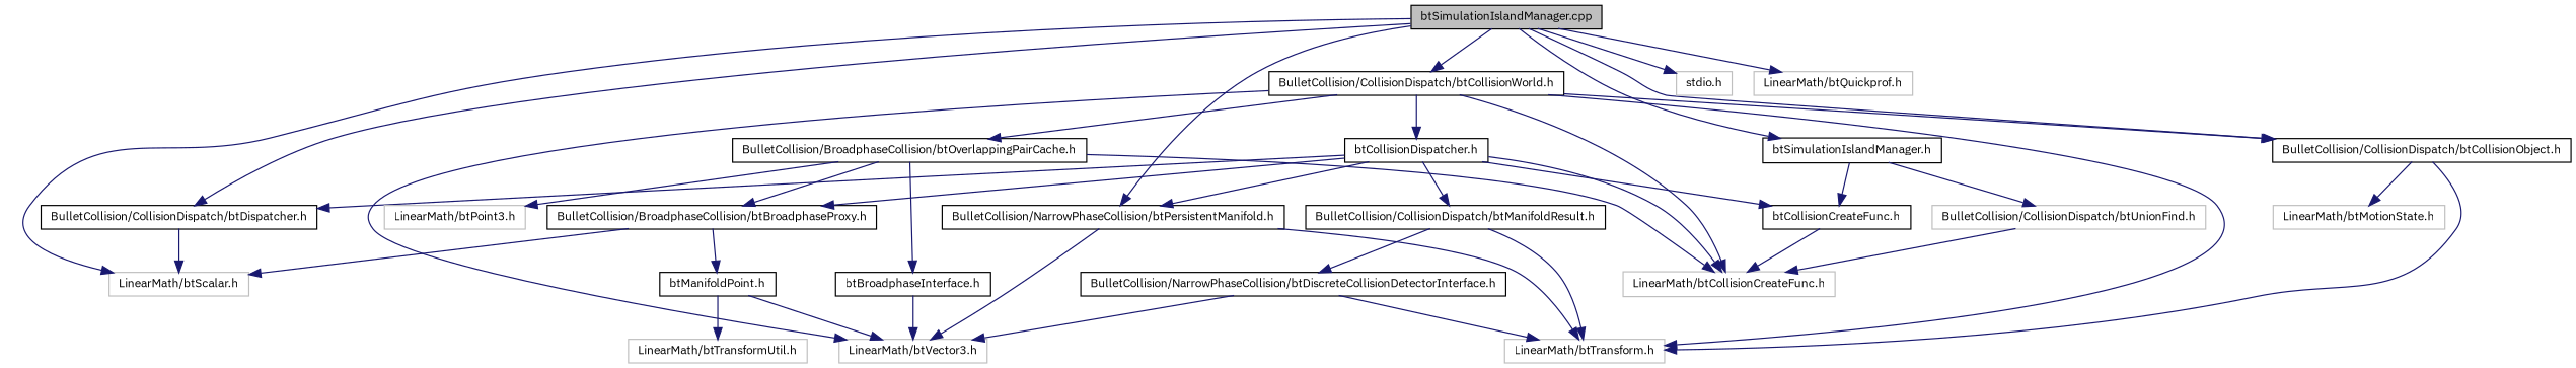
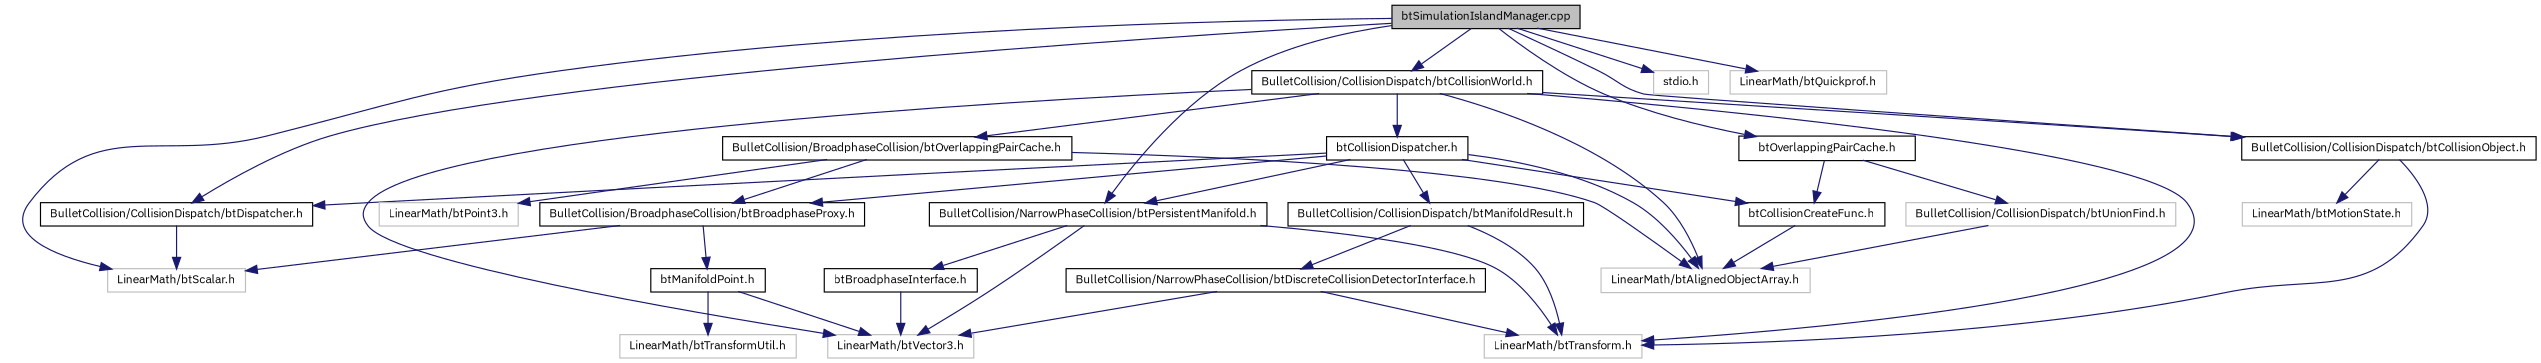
  digraph {
    fontname="IBM Plex Sans"
    node [color=black fillcolor=white fontname="IBM Plex Sans" fontsize=10 shape=record style=filled]
    edge [color=midnightblue fontname="IBM Plex Sans" fontsize=10 labelfontname=Helvetica labelfontsize=10 style=solid]
    n1 [fillcolor=grey75 fontcolor=black height=0.2 label="btSimulationIslandManager.cpp" width=0.4]
    n2 [color=grey75 height=0.2 label="LinearMath/btScalar.h" width=0.4]
-   n3 [height=0.2 label="btSimulationIslandManager.h" width=0.4]
+   n3 [height=0.2 label="btOverlappingPairCache.h" width=0.4]
    n4 [height=0.2 label="BulletCollision/CollisionDispatch/btDispatcher.h" width=0.4]
    n5 [height=0.2 label="BulletCollision/NarrowPhaseCollision/btPersistentManifold.h" width=0.4]
    n6 [height=0.2 label="BulletCollision/CollisionDispatch/btCollisionObject.h" width=0.4]
    n7 [height=0.2 label="BulletCollision/CollisionDispatch/btCollisionWorld.h" width=0.4]
    n8 [color=grey75 height=0.2 label="stdio.h" width=0.4]
    n9 [color=grey75 height=0.2 label="LinearMath/btQuickprof.h" width=0.4]
    n10 [color=grey75 height=0.2 label="BulletCollision/CollisionDispatch/btUnionFind.h" width=0.4]
    n11 [height=0.2 label="btCollisionCreateFunc.h" width=0.4]
    n12 [color=grey75 height=0.2 label="LinearMath/btVector3.h" width=0.4]
    n13 [color=grey75 height=0.2 label="LinearMath/btTransform.h" width=0.4]
    n14 [color=grey75 height=0.2 label="LinearMath/btMotionState.h" width=0.4]
-   n15 [color=grey75 height=0.2 label="LinearMath/btCollisionCreateFunc.h" width=0.4]
+   n15 [color=grey75 height=0.2 label="LinearMath/btAlignedObjectArray.h" width=0.4]
    n16 [height=0.2 label="btCollisionDispatcher.h" width=0.4]
    n17 [height=0.2 label="BulletCollision/BroadphaseCollision/btOverlappingPairCache.h" width=0.4]
    n18 [height=0.2 label="btManifoldPoint.h" width=0.4]
    n19 [color=grey75 height=0.2 label="LinearMath/btTransformUtil.h" width=0.4]
    n20 [height=0.2 label="BulletCollision/CollisionDispatch/btManifoldResult.h" width=0.4]
    n21 [height=0.2 label="BulletCollision/BroadphaseCollision/btBroadphaseProxy.h" width=0.4]
    n22 [height=0.2 label="btBroadphaseInterface.h" width=0.4]
    n23 [color=grey75 height=0.2 label="LinearMath/btPoint3.h" width=0.4]
    n24 [height=0.2 label="BulletCollision/NarrowPhaseCollision/btDiscreteCollisionDetectorInterface.h" width=0.4]
    n1 -> n2
    n1 -> n3
    n1 -> n4
    n1 -> n5
    n1 -> n6
    n1 -> n7
    n1 -> n8
    n1 -> n9
    n3 -> n10
    n3 -> n11
    n4 -> n2
    n5 -> n12
    n5 -> n13
    n6 -> n13
    n6 -> n14
    n7 -> n6
    n7 -> n12
    n7 -> n13
    n7 -> n15
    n7 -> n16
    n7 -> n17
    n10 -> n15
    n11 -> n15
    n16 -> n4
    n16 -> n5
    n16 -> n11
    n16 -> n15
    n16 -> n20
    n16 -> n21
    n17 -> n15
    n17 -> n21
-   n17 -> n22
+   n5 -> n22
    n17 -> n23
    n18 -> n12
    n18 -> n19
    n20 -> n13
    n20 -> n24
    n21 -> n2
    n21 -> n18
    n22 -> n12
    n24 -> n12
    n24 -> n13
  }
